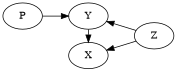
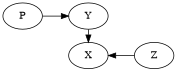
  digraph {
    rankdir=LR
    P
    X
    Y
    Z
    subgraph sub_1 {
      rank=min
      P
    }
    subgraph sub_2 {
      rank=same
      X
      Y
    }
    subgraph sub_3 {
      rank=max
      Z
    }
    P -> Y
    Y -> X
    Z -> X
-   Z -> Y
  }
